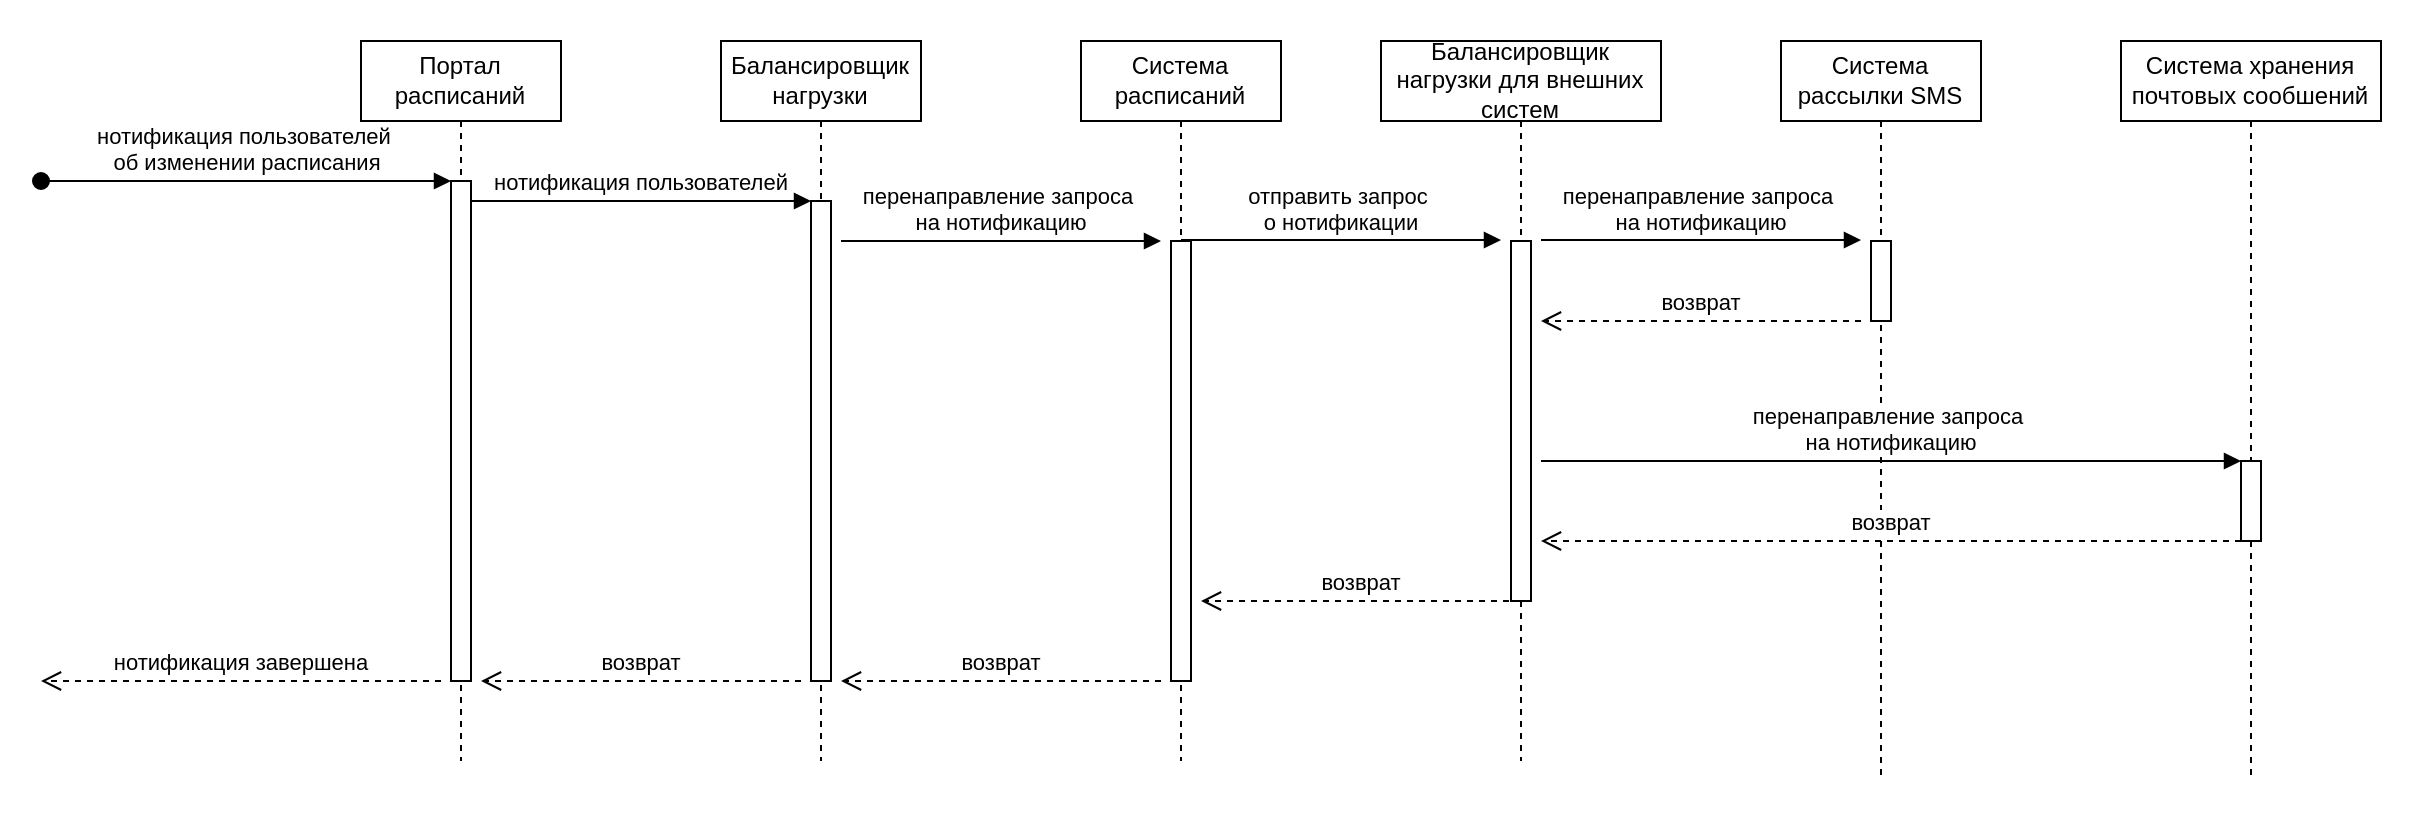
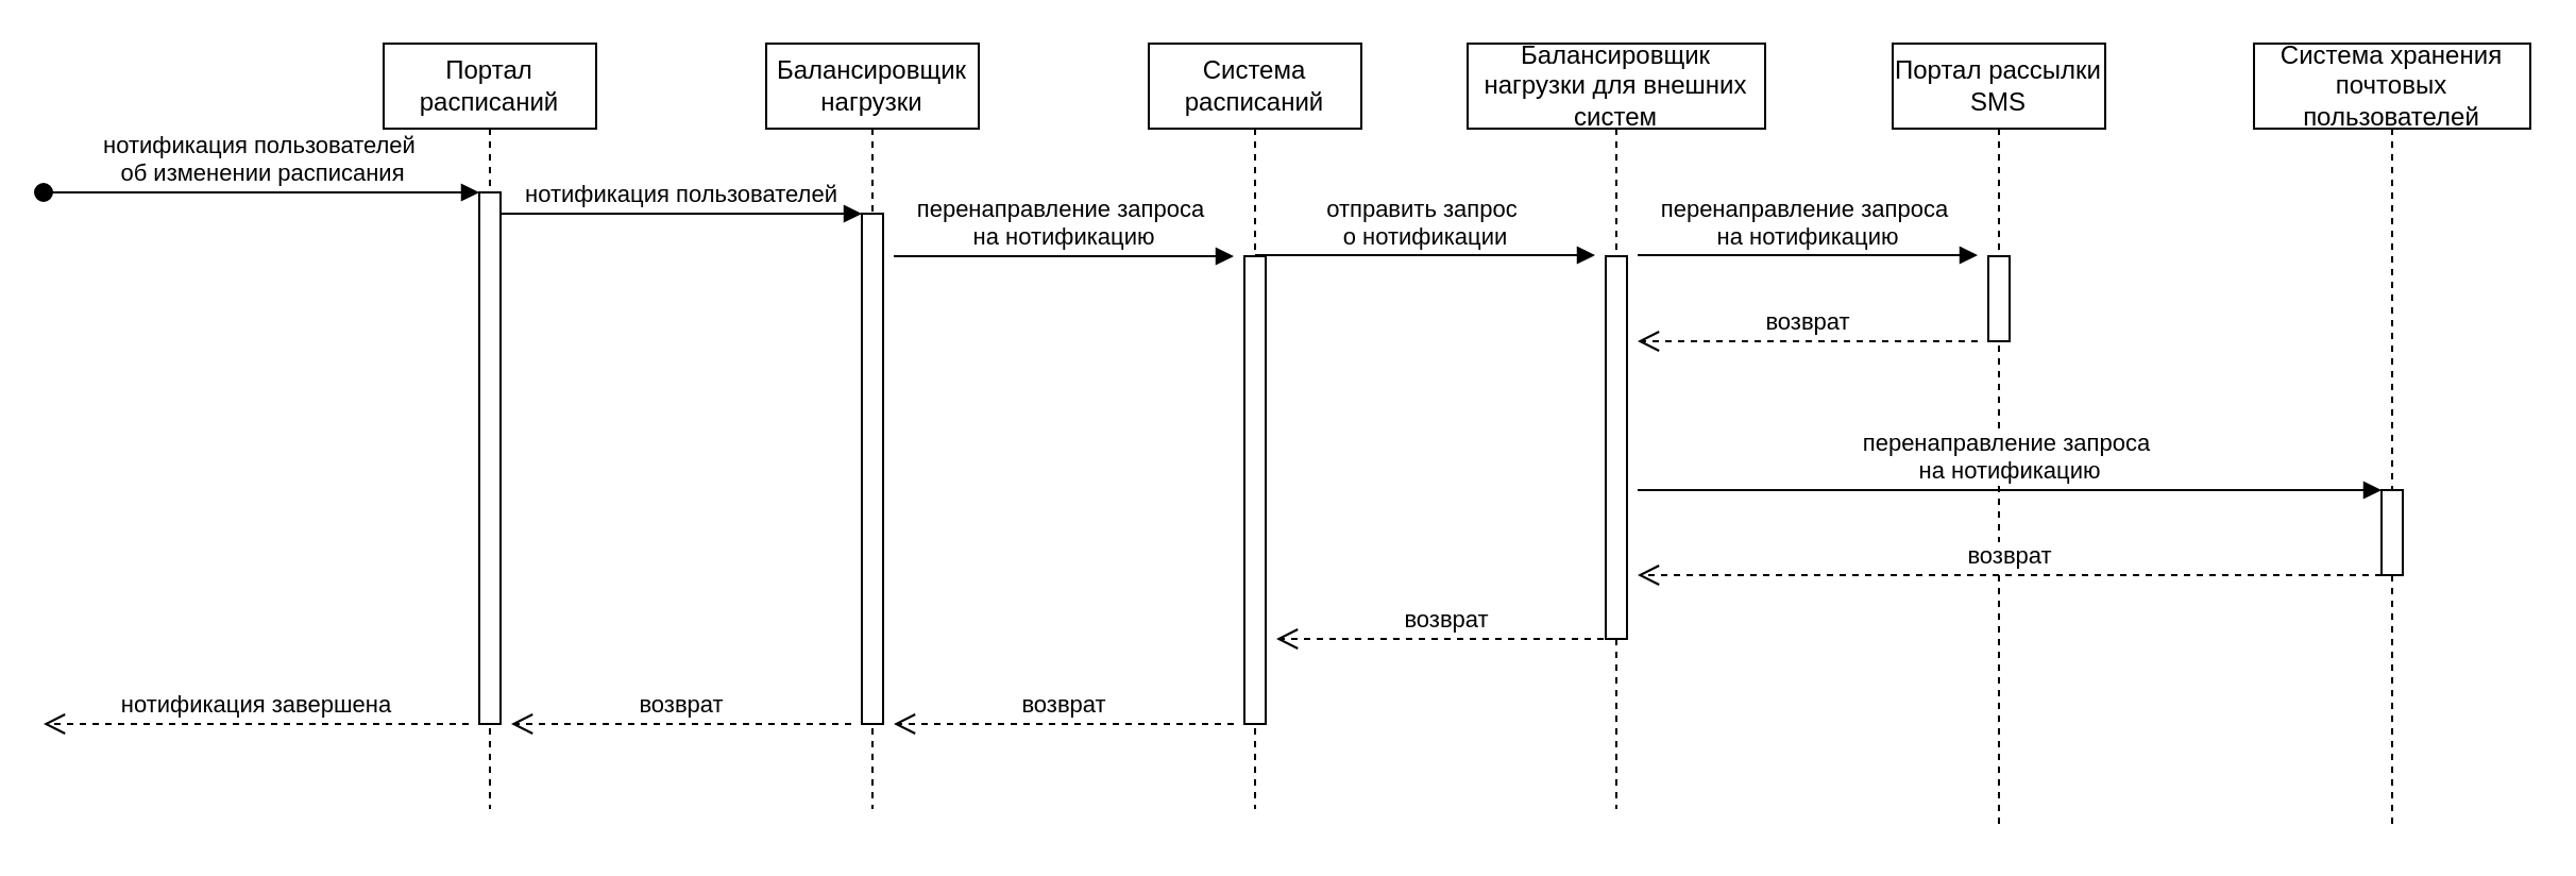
  <mxCell id="0" />
  <mxCell id="1" parent="0" />
  <mxCell id="2" value="Портал расписаний" style="shape=umlLifeline;perimeter=lifelinePerimeter;whiteSpace=wrap;html=1;container=0;dropTarget=0;collapsible=0;recursiveResize=0;outlineConnect=0;portConstraint=eastwest;newEdgeStyle={&quot;edgeStyle&quot;:&quot;elbowEdgeStyle&quot;,&quot;elbow&quot;:&quot;vertical&quot;,&quot;curved&quot;:0,&quot;rounded&quot;:0};" parent="1" vertex="1"><mxGeometry x="180" y="20" width="100" height="360" as="geometry" /></mxCell>
  <mxCell id="3" value="" style="html=1;points=[];perimeter=orthogonalPerimeter;outlineConnect=0;targetShapes=umlLifeline;portConstraint=eastwest;newEdgeStyle={&quot;edgeStyle&quot;:&quot;elbowEdgeStyle&quot;,&quot;elbow&quot;:&quot;vertical&quot;,&quot;curved&quot;:0,&quot;rounded&quot;:0};" parent="2" vertex="1"><mxGeometry x="45" y="70" width="10" height="250" as="geometry" /></mxCell>
  <mxCell id="4" value="нотификация пользователей&amp;nbsp;&lt;div&gt;об изменении расписания&lt;/div&gt;" style="html=1;verticalAlign=bottom;startArrow=oval;endArrow=block;startSize=8;edgeStyle=elbowEdgeStyle;elbow=vertical;curved=0;rounded=0;" parent="2" target="3" edge="1"><mxGeometry relative="1" as="geometry"><mxPoint x="-160" y="70" as="sourcePoint" /></mxGeometry></mxCell>
  <mxCell id="5" value="Балансировщик нагрузки" style="shape=umlLifeline;perimeter=lifelinePerimeter;whiteSpace=wrap;html=1;container=0;dropTarget=0;collapsible=0;recursiveResize=0;outlineConnect=0;portConstraint=eastwest;newEdgeStyle={&quot;edgeStyle&quot;:&quot;elbowEdgeStyle&quot;,&quot;elbow&quot;:&quot;vertical&quot;,&quot;curved&quot;:0,&quot;rounded&quot;:0};" parent="1" vertex="1"><mxGeometry x="360" y="20" width="100" height="360" as="geometry" /></mxCell>
  <mxCell id="6" value="" style="html=1;points=[];perimeter=orthogonalPerimeter;outlineConnect=0;targetShapes=umlLifeline;portConstraint=eastwest;newEdgeStyle={&quot;edgeStyle&quot;:&quot;elbowEdgeStyle&quot;,&quot;elbow&quot;:&quot;vertical&quot;,&quot;curved&quot;:0,&quot;rounded&quot;:0};" parent="5" vertex="1"><mxGeometry x="45" y="80" width="10" height="240" as="geometry" /></mxCell>
  <mxCell id="7" value="нотификация пользователей" style="html=1;verticalAlign=bottom;endArrow=block;edgeStyle=elbowEdgeStyle;elbow=vertical;curved=0;rounded=0;" parent="1" source="3" target="6" edge="1"><mxGeometry relative="1" as="geometry"><mxPoint x="335" y="110" as="sourcePoint" /><Array as="points"><mxPoint x="320" y="100" /></Array></mxGeometry></mxCell>
  <mxCell id="8" value="Система расписаний" style="shape=umlLifeline;perimeter=lifelinePerimeter;whiteSpace=wrap;html=1;container=0;dropTarget=0;collapsible=0;recursiveResize=0;outlineConnect=0;portConstraint=eastwest;newEdgeStyle={&quot;edgeStyle&quot;:&quot;elbowEdgeStyle&quot;,&quot;elbow&quot;:&quot;vertical&quot;,&quot;curved&quot;:0,&quot;rounded&quot;:0};" parent="1" vertex="1"><mxGeometry x="540" y="20" width="100" height="360" as="geometry" /></mxCell>
  <mxCell id="9" value="" style="html=1;points=[];perimeter=orthogonalPerimeter;outlineConnect=0;targetShapes=umlLifeline;portConstraint=eastwest;newEdgeStyle={&quot;edgeStyle&quot;:&quot;elbowEdgeStyle&quot;,&quot;elbow&quot;:&quot;vertical&quot;,&quot;curved&quot;:0,&quot;rounded&quot;:0};" parent="8" vertex="1"><mxGeometry x="45" y="100" width="10" height="220" as="geometry" /></mxCell>
  <mxCell id="10" value="перенаправление запроса&amp;nbsp;&lt;div&gt;на нотификацию&lt;/div&gt;" style="html=1;verticalAlign=bottom;endArrow=block;edgeStyle=elbowEdgeStyle;elbow=vertical;curved=0;rounded=0;" parent="1" edge="1"><mxGeometry relative="1" as="geometry"><mxPoint x="420" y="120" as="sourcePoint" /><Array as="points"><mxPoint x="505" y="120" /></Array><mxPoint x="580" y="120" as="targetPoint" /></mxGeometry></mxCell>
  <mxCell id="11" value="возврат" style="html=1;verticalAlign=bottom;endArrow=open;dashed=1;endSize=8;edgeStyle=elbowEdgeStyle;elbow=horizontal;curved=0;rounded=0;" parent="1" edge="1"><mxGeometry relative="1" as="geometry"><mxPoint x="420" y="340" as="targetPoint" /><Array as="points"><mxPoint x="505" y="340" /></Array><mxPoint x="580" y="340" as="sourcePoint" /></mxGeometry></mxCell>
  <mxCell id="12" value="возврат" style="html=1;verticalAlign=bottom;endArrow=open;dashed=1;endSize=8;edgeStyle=elbowEdgeStyle;elbow=horizontal;curved=0;rounded=0;" parent="1" edge="1"><mxGeometry relative="1" as="geometry"><mxPoint x="240" y="340" as="targetPoint" /><Array as="points"><mxPoint x="325" y="340" /></Array><mxPoint x="400" y="340" as="sourcePoint" /></mxGeometry></mxCell>
  <mxCell id="13" value="нотификация завершена" style="html=1;verticalAlign=bottom;endArrow=open;dashed=1;endSize=8;edgeStyle=elbowEdgeStyle;elbow=horizontal;curved=0;rounded=0;" parent="1" edge="1"><mxGeometry relative="1" as="geometry"><mxPoint x="20" y="340" as="targetPoint" /><Array as="points"><mxPoint x="145" y="340" /></Array><mxPoint x="220" y="340" as="sourcePoint" /></mxGeometry></mxCell>
  <mxCell id="14" value="Балансировщик нагрузки для внешних систем" style="shape=umlLifeline;perimeter=lifelinePerimeter;whiteSpace=wrap;html=1;container=0;dropTarget=0;collapsible=0;recursiveResize=0;outlineConnect=0;portConstraint=eastwest;newEdgeStyle={&quot;edgeStyle&quot;:&quot;elbowEdgeStyle&quot;,&quot;elbow&quot;:&quot;vertical&quot;,&quot;curved&quot;:0,&quot;rounded&quot;:0};" parent="1" vertex="1"><mxGeometry x="690" y="20" width="140" height="360" as="geometry" /></mxCell>
  <mxCell id="15" value="" style="html=1;points=[];perimeter=orthogonalPerimeter;outlineConnect=0;targetShapes=umlLifeline;portConstraint=eastwest;newEdgeStyle={&quot;edgeStyle&quot;:&quot;elbowEdgeStyle&quot;,&quot;elbow&quot;:&quot;vertical&quot;,&quot;curved&quot;:0,&quot;rounded&quot;:0};" parent="14" vertex="1"><mxGeometry x="65" y="100" width="10" height="180" as="geometry" /></mxCell>
  <mxCell id="16" value="отправить запрос&amp;nbsp;&lt;div&gt;о нотификации&lt;/div&gt;" style="html=1;verticalAlign=bottom;endArrow=block;edgeStyle=elbowEdgeStyle;elbow=vertical;curved=0;rounded=0;" parent="1" edge="1"><mxGeometry relative="1" as="geometry"><mxPoint x="590" y="119.5" as="sourcePoint" /><Array as="points"><mxPoint x="675" y="119.5" /></Array><mxPoint x="750" y="119.5" as="targetPoint" /></mxGeometry></mxCell>
  <mxCell id="17" value="возврат" style="html=1;verticalAlign=bottom;endArrow=open;dashed=1;endSize=8;edgeStyle=elbowEdgeStyle;elbow=horizontal;curved=0;rounded=0;" parent="1" edge="1"><mxGeometry relative="1" as="geometry"><mxPoint x="600" y="300" as="targetPoint" /><Array as="points"><mxPoint x="685" y="300" /></Array><mxPoint x="760" y="300" as="sourcePoint" /></mxGeometry></mxCell>
- <mxCell id="18" value="Система рассылки SMS" style="shape=umlLifeline;perimeter=lifelinePerimeter;whiteSpace=wrap;html=1;container=0;dropTarget=0;collapsible=0;recursiveResize=0;outlineConnect=0;portConstraint=eastwest;newEdgeStyle={&quot;edgeStyle&quot;:&quot;elbowEdgeStyle&quot;,&quot;elbow&quot;:&quot;vertical&quot;,&quot;curved&quot;:0,&quot;rounded&quot;:0};" vertex="1" parent="1"><mxGeometry x="890" y="20" width="100" height="370" as="geometry" /></mxCell>
+ <mxCell id="18" value="Портал рассылки SMS" style="shape=umlLifeline;perimeter=lifelinePerimeter;whiteSpace=wrap;html=1;container=0;dropTarget=0;collapsible=0;recursiveResize=0;outlineConnect=0;portConstraint=eastwest;newEdgeStyle={&quot;edgeStyle&quot;:&quot;elbowEdgeStyle&quot;,&quot;elbow&quot;:&quot;vertical&quot;,&quot;curved&quot;:0,&quot;rounded&quot;:0};" vertex="1" parent="1"><mxGeometry x="890" y="20" width="100" height="370" as="geometry" /></mxCell>
  <mxCell id="19" value="" style="html=1;points=[];perimeter=orthogonalPerimeter;outlineConnect=0;targetShapes=umlLifeline;portConstraint=eastwest;newEdgeStyle={&quot;edgeStyle&quot;:&quot;elbowEdgeStyle&quot;,&quot;elbow&quot;:&quot;vertical&quot;,&quot;curved&quot;:0,&quot;rounded&quot;:0};" vertex="1" parent="18"><mxGeometry x="45" y="100" width="10" height="40" as="geometry" /></mxCell>
  <mxCell id="20" value="перенаправление запроса&amp;nbsp;&lt;div&gt;на нотификацию&lt;/div&gt;" style="html=1;verticalAlign=bottom;endArrow=block;edgeStyle=elbowEdgeStyle;elbow=vertical;curved=0;rounded=0;" edge="1" parent="1"><mxGeometry relative="1" as="geometry"><mxPoint x="770" y="119.5" as="sourcePoint" /><Array as="points"><mxPoint x="855" y="119.5" /></Array><mxPoint x="930" y="119.5" as="targetPoint" /></mxGeometry></mxCell>
  <mxCell id="21" value="возврат" style="html=1;verticalAlign=bottom;endArrow=open;dashed=1;endSize=8;edgeStyle=elbowEdgeStyle;elbow=horizontal;curved=0;rounded=0;" edge="1" parent="1"><mxGeometry relative="1" as="geometry"><mxPoint x="770" y="160" as="targetPoint" /><Array as="points"><mxPoint x="855" y="160" /></Array><mxPoint x="930" y="160" as="sourcePoint" /></mxGeometry></mxCell>
- <mxCell id="22" value="Система хранения почтовых сообшений" style="shape=umlLifeline;perimeter=lifelinePerimeter;whiteSpace=wrap;html=1;container=0;dropTarget=0;collapsible=0;recursiveResize=0;outlineConnect=0;portConstraint=eastwest;newEdgeStyle={&quot;edgeStyle&quot;:&quot;elbowEdgeStyle&quot;,&quot;elbow&quot;:&quot;vertical&quot;,&quot;curved&quot;:0,&quot;rounded&quot;:0};" vertex="1" parent="1"><mxGeometry x="1060" y="20" width="130" height="370" as="geometry" /></mxCell>
+ <mxCell id="22" value="Система хранения почтовых пользователей" style="shape=umlLifeline;perimeter=lifelinePerimeter;whiteSpace=wrap;html=1;container=0;dropTarget=0;collapsible=0;recursiveResize=0;outlineConnect=0;portConstraint=eastwest;newEdgeStyle={&quot;edgeStyle&quot;:&quot;elbowEdgeStyle&quot;,&quot;elbow&quot;:&quot;vertical&quot;,&quot;curved&quot;:0,&quot;rounded&quot;:0};" vertex="1" parent="1"><mxGeometry x="1060" y="20" width="130" height="370" as="geometry" /></mxCell>
  <mxCell id="23" value="" style="html=1;points=[];perimeter=orthogonalPerimeter;outlineConnect=0;targetShapes=umlLifeline;portConstraint=eastwest;newEdgeStyle={&quot;edgeStyle&quot;:&quot;elbowEdgeStyle&quot;,&quot;elbow&quot;:&quot;vertical&quot;,&quot;curved&quot;:0,&quot;rounded&quot;:0};" vertex="1" parent="1"><mxGeometry x="1120" y="230" width="10" height="40" as="geometry" /></mxCell>
  <mxCell id="24" value="перенаправление запроса&amp;nbsp;&lt;div&gt;на нотификацию&lt;/div&gt;" style="html=1;verticalAlign=bottom;endArrow=block;edgeStyle=elbowEdgeStyle;elbow=vertical;curved=0;rounded=0;" edge="1" parent="1"><mxGeometry relative="1" as="geometry"><mxPoint x="770" y="230" as="sourcePoint" /><Array as="points"><mxPoint x="855" y="230" /></Array><mxPoint x="1120" y="230" as="targetPoint" /></mxGeometry></mxCell>
  <mxCell id="25" value="возврат" style="html=1;verticalAlign=bottom;endArrow=open;dashed=1;endSize=8;edgeStyle=elbowEdgeStyle;elbow=horizontal;curved=0;rounded=0;" edge="1" parent="1"><mxGeometry relative="1" as="geometry"><mxPoint x="770" y="270" as="targetPoint" /><Array as="points"><mxPoint x="1045" y="270" /></Array><mxPoint x="1120" y="270" as="sourcePoint" /></mxGeometry></mxCell>
